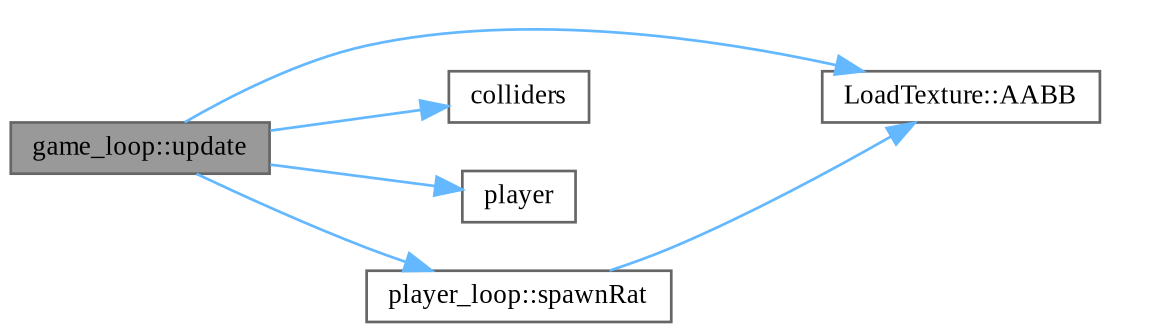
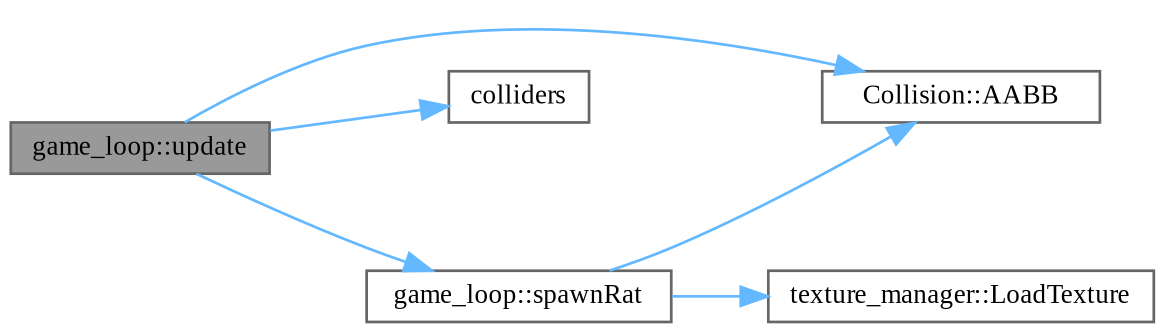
  digraph {
    fontname="Liberation Serif"
    rankdir=LR
    node [color=grey40 fillcolor=white fontname="Liberation Serif" fontsize=10 shape=box style=filled]
    edge [color=steelblue1 fontname="Liberation Serif" fontsize=10 labelfontname=Helvetica labelfontsize=10 style=solid]
    n1 [color=gray40 fillcolor=grey60 fontcolor=black height=0.2 label="game_loop::update" width=0.4]
-   n2 [height=0.2 label="LoadTexture::AABB" width=0.4]
+   n2 [height=0.2 label="Collision::AABB" width=0.4]
    n3 [height=0.2 label=colliders width=0.4]
-   n4 [height=0.2 label=player width=0.4]
-   n5 [height=0.2 label="player_loop::spawnRat" width=0.4]
+   n5 [height=0.2 label="game_loop::spawnRat" width=0.4]
+   n6 [height=0.2 label="texture_manager::LoadTexture" width=0.4]
    n1 -> n2
    n1 -> n3
-   n1 -> n4
    n1 -> n5
    n5 -> n2
+   n5 -> n6
  }
